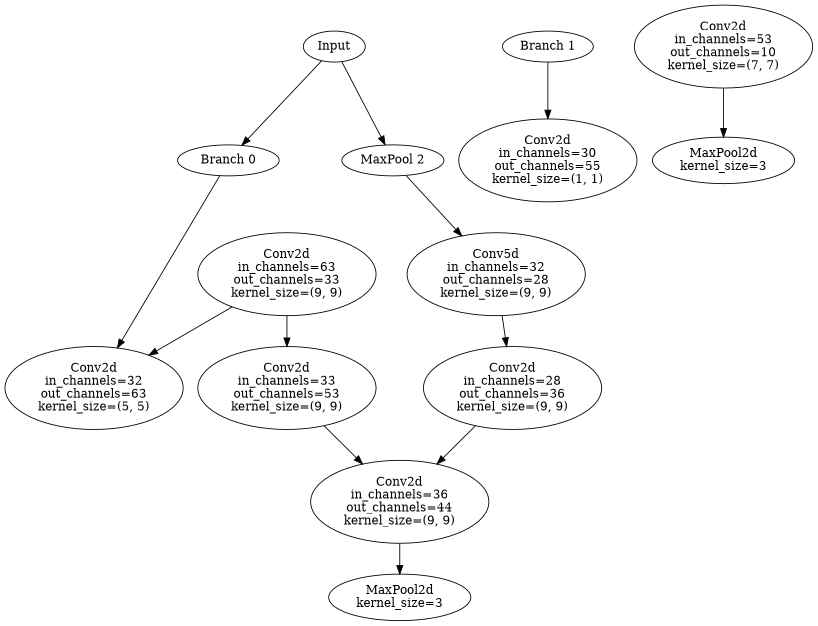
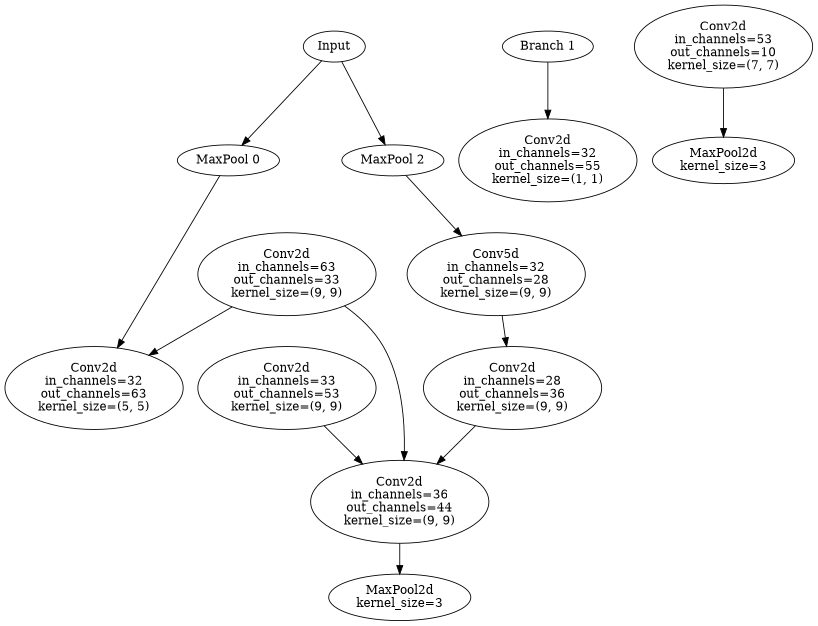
  digraph {
    n1 [label=Input]
-   n2 [label="Branch 0"]
+   n2 [label="MaxPool 0"]
    n3 [label="MaxPool 2"]
    n4 [label="Conv2d\nin_channels=32\nout_channels=63\nkernel_size=(5, 5)"]
    n5 [label="Branch 1"]
-   n6 [label="Conv2d\nin_channels=30\nout_channels=55\nkernel_size=(1, 1)"]
+   n6 [label="Conv2d\nin_channels=32\nout_channels=55\nkernel_size=(1, 1)"]
    n7 [label="Conv5d\nin_channels=32\nout_channels=28\nkernel_size=(9, 9)"]
    n8 [label="Conv2d\nin_channels=63\nout_channels=33\nkernel_size=(9, 9)"]
    n9 [label="Conv2d\nin_channels=33\nout_channels=53\nkernel_size=(9, 9)"]
    n10 [label="Conv2d\nin_channels=36\nout_channels=44\nkernel_size=(9, 9)"]
    n11 [label="Conv2d\nin_channels=53\nout_channels=10\nkernel_size=(7, 7)"]
    n12 [label="MaxPool2d\nkernel_size=3"]
    n13 [label="Conv2d\nin_channels=28\nout_channels=36\nkernel_size=(9, 9)"]
    n14 [label="MaxPool2d\nkernel_size=3"]
    n1 -> n2
    n1 -> n3
    n2 -> n4
    n3 -> n7
    n5 -> n6
    n7 -> n13
    n8 -> n4
-   n8 -> n9
+   n8 -> n10
    n9 -> n10
    n10 -> n14
    n11 -> n12
    n13 -> n10
  }
